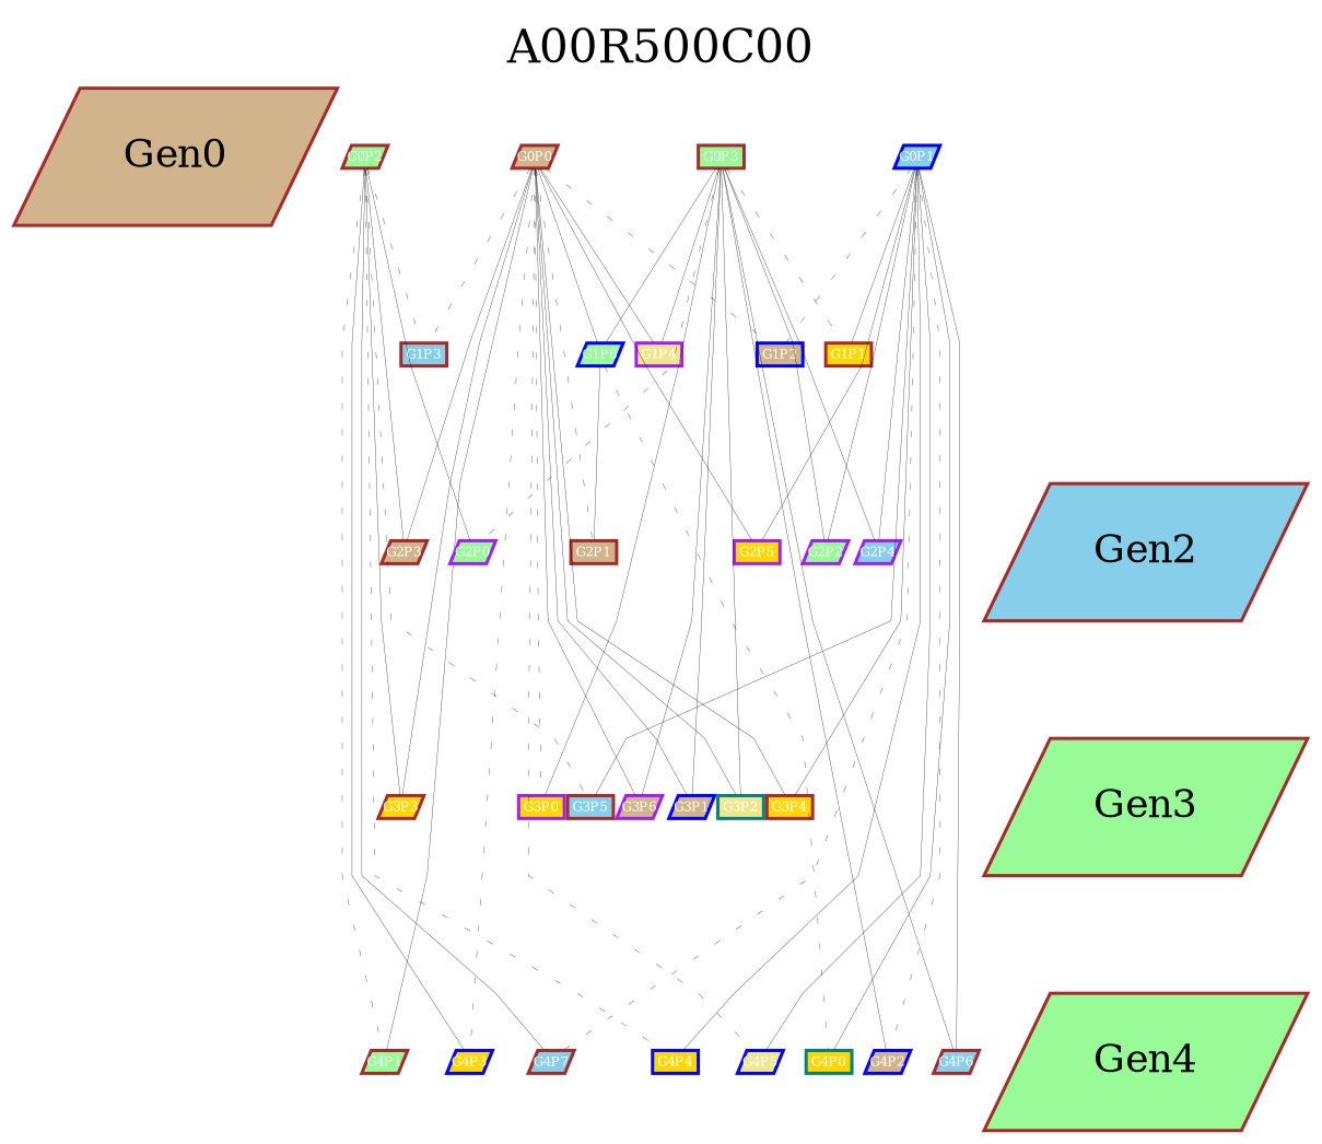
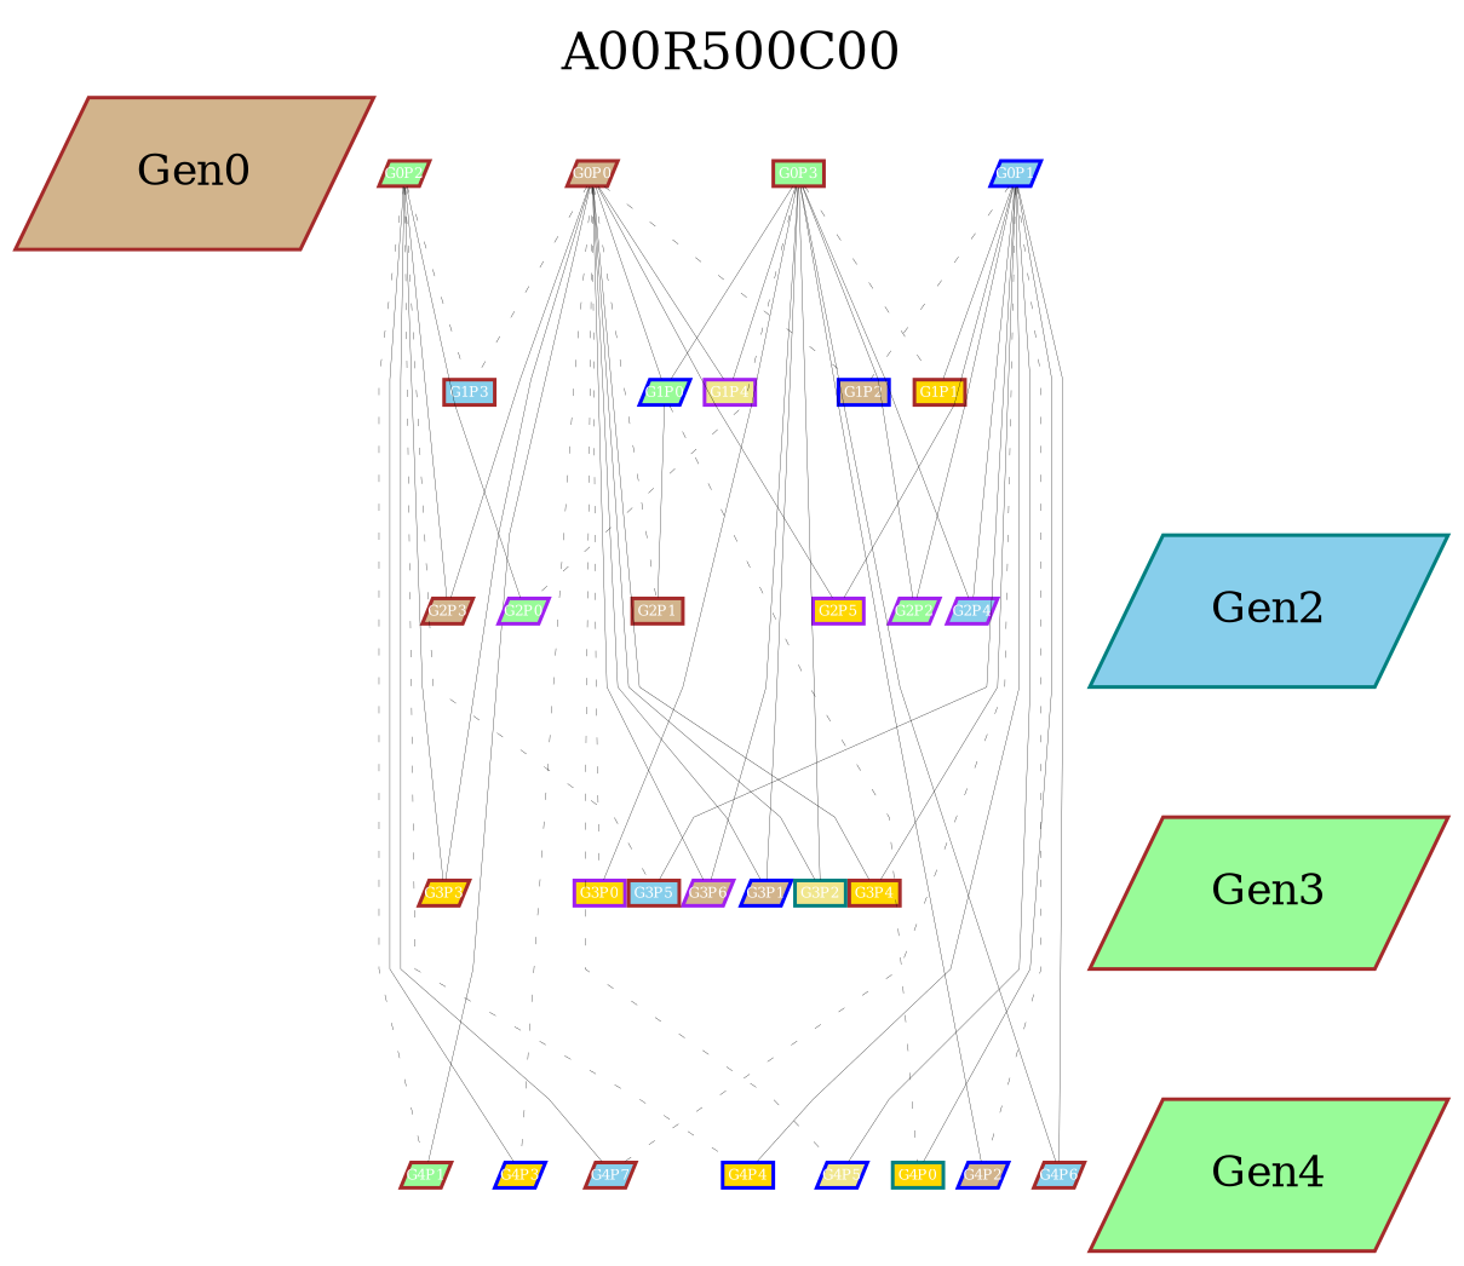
  graph {
    label=A00R500C00
    labelloc=tp
    nodesep=0.01
    rankdir=TD
    ranksep=0.5
    splines=polyline
    node [color=brown fillcolor=tan fixedsize=true fontcolor=white fontsize=4 shape=parallelogram style=filled]
    edge [penwidth=.1 style=solid]
    Gen0 [fixedsize=false fontcolor=black fontsize=12 height=.1 width=.2]
    G0P0 [height=.1 width=.2]
    G0P1 [color=blue fillcolor=skyblue height=.1 width=.2]
    G0P2 [fillcolor=palegreen height=.1 width=.2]
    G0P3 [fillcolor=palegreen height=.1 shape=box width=.2]
    G1P0 [color=blue fillcolor=palegreen height=.1 width=.2]
    G1P1 [fillcolor=gold height=.1 shape=box width=.2]
    G1P2 [color=blue height=.1 shape=box width=.2]
    G1P3 [fillcolor=skyblue height=.1 shape=box width=.2]
    G1P4 [color=purple fillcolor=khaki height=.1 shape=box width=.2]
-   Gen2 [fillcolor=skyblue fixedsize=false fontcolor=black fontsize=12 height=.1 width=.2]
+   Gen2 [color=teal fillcolor=skyblue fixedsize=false fontcolor=black fontsize=12 height=.1 width=.2]
    G2P0 [color=purple fillcolor=palegreen height=.1 width=.2]
    G2P1 [height=.1 shape=box width=.2]
    G2P2 [color=purple fillcolor=palegreen height=.1 width=.2]
    G2P3 [height=.1 width=.2]
    G2P4 [color=purple fillcolor=skyblue height=.1 width=.2]
    G2P5 [color=purple fillcolor=gold height=.1 shape=box width=.2]
    Gen3 [fillcolor=palegreen fixedsize=false fontcolor=black fontsize=12 height=.1 width=.2]
    G3P0 [color=purple fillcolor=gold height=.1 shape=box width=.2]
    G3P1 [color=blue height=.1 width=.2]
    G3P2 [color=teal fillcolor=khaki height=.1 shape=box width=.2]
    G3P3 [fillcolor=gold height=.1 width=.2]
    G3P4 [fillcolor=gold height=.1 shape=box width=.2]
    G3P5 [fillcolor=skyblue height=.1 shape=box width=.2]
    G3P6 [color=purple height=.1 width=.2]
    Gen4 [fillcolor=palegreen fixedsize=false fontcolor=black fontsize=12 height=.1 width=.2]
    G4P0 [color=teal fillcolor=gold height=.1 shape=box width=.2]
    G4P1 [fillcolor=palegreen height=.1 width=.2]
    G4P2 [color=blue height=.1 width=.2]
    G4P3 [color=blue fillcolor=gold height=.1 width=.2]
    G4P4 [color=blue fillcolor=gold height=.1 shape=box width=.2]
    G4P5 [color=blue fillcolor=khaki height=.1 width=.2]
    G4P6 [fillcolor=skyblue height=.1 width=.2]
    G4P7 [fillcolor=skyblue height=.1 width=.2]
    subgraph sub_1 {
      rank=same
      Gen0
      G0P0
      G0P1
      G0P2
      G0P3
    }
    subgraph sub_2 {
      rank=same
      G1P0
      G1P1
      G1P2
      G1P3
      G1P4
    }
    subgraph sub_3 {
      rank=same
      Gen2
      G2P0
      G2P1
      G2P2
      G2P3
      G2P4
      G2P5
    }
    subgraph sub_4 {
      rank=same
      Gen3
      G3P0
      G3P1
      G3P2
      G3P3
      G3P4
      G3P5
      G3P6
    }
    subgraph sub_5 {
      rank=same
      Gen4
      G4P0
      G4P1
      G4P2
      G4P3
      G4P4
      G4P5
      G4P6
      G4P7
    }
    subgraph sub_6 {
      Gen0
      Gen2
      Gen3
      Gen4
    }
    G0P0 -- G1P0
    G0P0 -- G1P2 [style=dotted]
    G0P0 -- G1P3 [style=dotted]
    G0P0 -- G1P4
    G0P0 -- G2P1 [style=dotted]
    G0P0 -- G2P3
    G0P0 -- G2P5
    G0P0 -- G3P0 [style=dotted]
    G0P0 -- G3P1 [style=bold]
    G0P0 -- G3P2 [style=bold]
    G0P0 -- G3P3 [style=bold]
    G0P0 -- G3P4 [style=bold]
    G0P0 -- G3P6 [style=bold]
    G0P0 -- G4P1
    G0P0 -- G4P3 [style=dotted]
    G0P0 -- G4P5 [style=dotted]
    G0P1 -- G1P1
    G0P1 -- G1P2 [style=dotted]
    G0P1 -- G2P2 [style=bold]
    G0P1 -- G2P4
    G0P1 -- G2P5
    G0P1 -- G3P4 [style=bold]
    G0P1 -- G3P5 [style=bold]
    G0P1 -- G4P0 [style=bold]
    G0P1 -- G4P2 [style=dotted]
    G0P1 -- G4P4
    G0P1 -- G4P5
    G0P1 -- G4P6 [style=bold]
    G0P1 -- G4P7 [style=dotted]
    G0P2 -- G1P3 [style=dotted]
    G0P2 -- G2P0 [style=bold]
    G0P2 -- G2P3 [style=bold]
    G0P2 -- G3P3
    G0P2 -- G3P5 [style=dotted]
    G0P2 -- G4P1 [style=dotted]
    G0P2 -- G4P3 [style=bold]
    G0P2 -- G4P4 [style=dotted]
    G0P2 -- G4P7 [style=bold]
    G0P3 -- G1P0
    G0P3 -- G1P1 [style=dotted]
    G0P3 -- G1P4
    G0P3 -- G2P0 [style=dotted]
    G0P3 -- G2P2
    G0P3 -- G2P4
    G0P3 -- G3P0 [style=bold]
    G0P3 -- G3P1 [style=bold]
    G0P3 -- G3P2
    G0P3 -- G3P6
    G0P3 -- G4P2
    G0P3 -- G4P6
    G1P0 -- G2P1 [style=bold]
    G1P0 -- G4P0 [style=dotted]
    Gen2 -- Gen3 [style=invis]
    Gen3 -- Gen4 [style=invis]
  }
